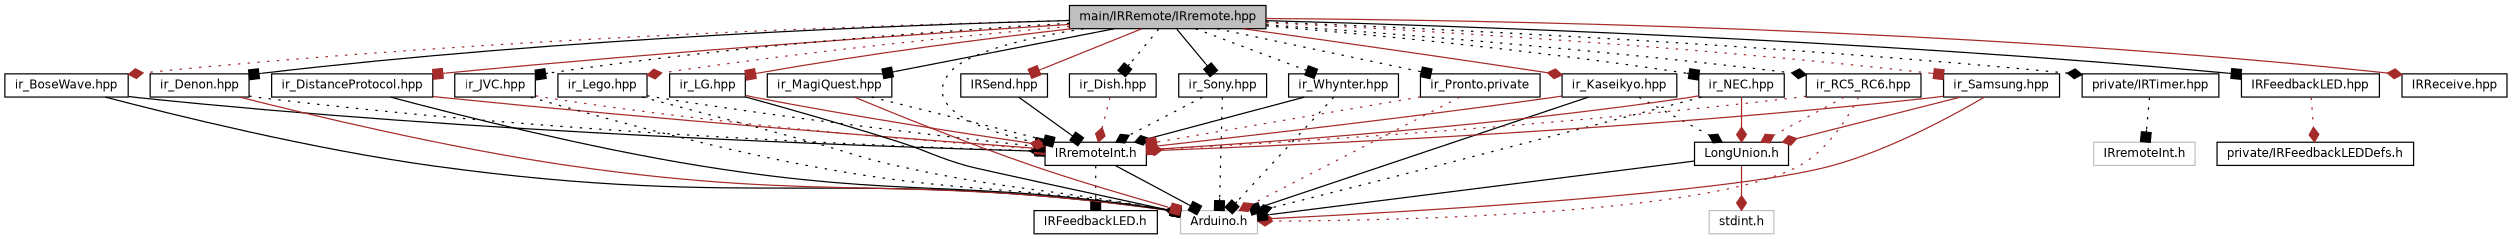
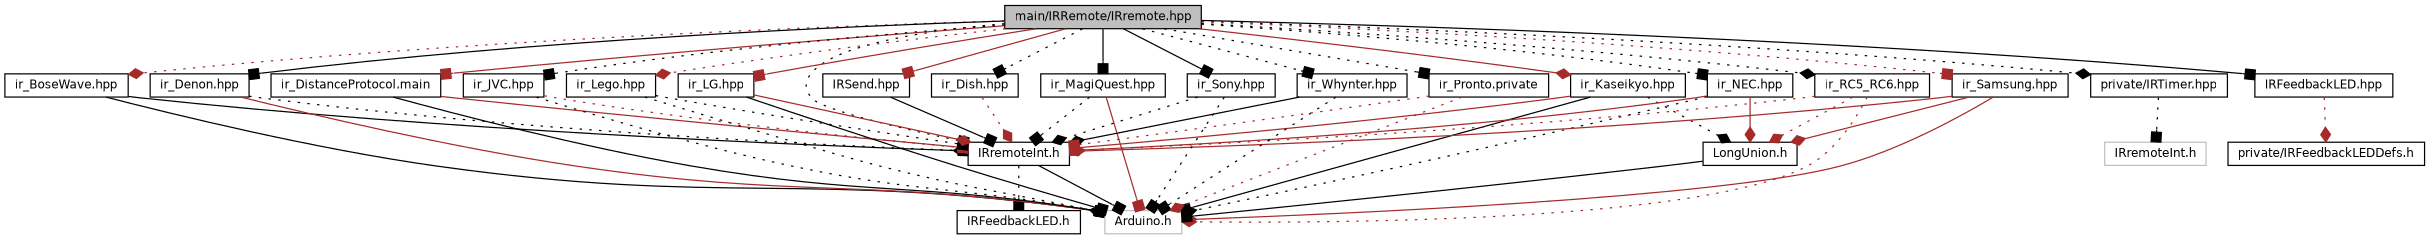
  digraph {
    node [color=black fillcolor=white fontname=Helvetica fontsize=10 shape=record style=filled]
    edge [arrowhead=box color=black fontname=Helvetica fontsize=10 labelfontname=Helvetica labelfontsize=10 style=dotted]
    n1 [fillcolor=grey75 fontcolor=black height=0.2 label="main/IRRemote/IRremote.hpp" width=0.4]
    n2 [height=0.2 label="IRremoteInt.h" width=0.4]
    n3 [height=0.2 label="private/IRTimer.hpp" width=0.4]
    n4 [height=0.2 label="IRFeedbackLED.hpp" width=0.4]
-   n5 [height=0.2 label="IRReceive.hpp" width=0.4]
    n6 [height=0.2 label="IRSend.hpp" width=0.4]
    n7 [height=0.2 label="ir_BoseWave.hpp" width=0.4]
    n8 [height=0.2 label="ir_Denon.hpp" width=0.4]
-   n9 [height=0.2 label="ir_DistanceProtocol.hpp" width=0.4]
+   n9 [height=0.2 label="ir_DistanceProtocol.main" width=0.4]
    n10 [height=0.2 label="ir_JVC.hpp" width=0.4]
    n11 [height=0.2 label="ir_Kaseikyo.hpp" width=0.4]
    n12 [height=0.2 label="ir_Lego.hpp" width=0.4]
    n13 [height=0.2 label="ir_LG.hpp" width=0.4]
    n14 [height=0.2 label="ir_MagiQuest.hpp" width=0.4]
    n15 [height=0.2 label="ir_NEC.hpp" width=0.4]
    n16 [height=0.2 label="ir_RC5_RC6.hpp" width=0.4]
    n17 [height=0.2 label="ir_Samsung.hpp" width=0.4]
    n18 [height=0.2 label="ir_Sony.hpp" width=0.4]
    n19 [height=0.2 label="ir_Whynter.hpp" width=0.4]
    n20 [height=0.2 label="ir_Pronto.private" width=0.4]
    n21 [height=0.2 label="ir_Dish.hpp" width=0.4]
    n22 [color=grey75 height=0.2 label="Arduino.h" width=0.4]
    n23 [height=0.2 label="IRFeedbackLED.h" width=0.4]
    n24 [color=grey75 height=0.2 label="IRremoteInt.h" width=0.4]
    n25 [height=0.2 label="private/IRFeedbackLEDDefs.h" width=0.4]
    n26 [height=0.2 label="LongUnion.h" width=0.4]
-   n27 [color=grey75 height=0.2 label="stdint.h" width=0.4]
    n1 -> n2
    n1 -> n3 [arrowhead=diamond]
    n1 -> n4 [style=solid]
-   n1 -> n5 [arrowhead=diamond color=brown style=solid]
    n1 -> n6 [color=brown style=solid]
    n1 -> n7 [arrowhead=diamond color=brown]
    n1 -> n8 [style=solid]
    n1 -> n9 [color=brown style=solid]
    n1 -> n10
    n1 -> n11 [arrowhead=diamond color=brown style=solid]
    n1 -> n12 [arrowhead=diamond color=brown]
    n1 -> n13 [color=brown style=solid]
    n1 -> n14 [style=solid]
    n1 -> n15
    n1 -> n16 [arrowhead=diamond]
    n1 -> n17 [color=brown]
    n1 -> n18 [style=solid]
    n1 -> n19
    n1 -> n20
    n1 -> n21
    n2 -> n22 [style=solid]
    n2 -> n23
    n3 -> n24
    n4 -> n25 [arrowhead=diamond color=brown]
    n6 -> n2 [style=solid]
    n7 -> n2 [arrowhead=diamond style=solid]
    n7 -> n22 [style=solid]
    n8 -> n2
    n8 -> n22 [arrowhead=diamond color=brown style=solid]
    n9 -> n2 [color=brown style=solid]
    n9 -> n22 [style=solid]
    n10 -> n2 [color=brown]
    n10 -> n22
    n11 -> n2 [color=brown style=solid]
    n11 -> n22 [style=solid]
    n11 -> n26 [arrowhead=diamond]
    n12 -> n2
    n12 -> n22 [arrowhead=diamond]
    n13 -> n2 [arrowhead=diamond color=brown style=solid]
    n13 -> n22 [style=solid]
    n14 -> n2
    n14 -> n22 [color=brown style=solid]
    n15 -> n2 [color=brown style=solid]
    n15 -> n22 [arrowhead=diamond]
    n15 -> n26 [arrowhead=diamond color=brown style=solid]
    n16 -> n2 [arrowhead=diamond color=brown]
    n16 -> n22 [arrowhead=diamond color=brown]
    n16 -> n26 [arrowhead=diamond color=brown]
    n17 -> n2 [arrowhead=diamond color=brown style=solid]
    n17 -> n22 [arrowhead=diamond color=brown style=solid]
    n17 -> n26 [arrowhead=diamond color=brown style=solid]
    n18 -> n2 [arrowhead=diamond]
    n18 -> n22
    n19 -> n2 [arrowhead=diamond style=solid]
    n19 -> n22
    n20 -> n2 [color=brown]
    n20 -> n22 [arrowhead=diamond color=brown]
    n21 -> n2 [arrowhead=diamond color=brown]
    n26 -> n22 [style=solid]
-   n26 -> n27 [arrowhead=diamond color=brown style=solid]
  }
